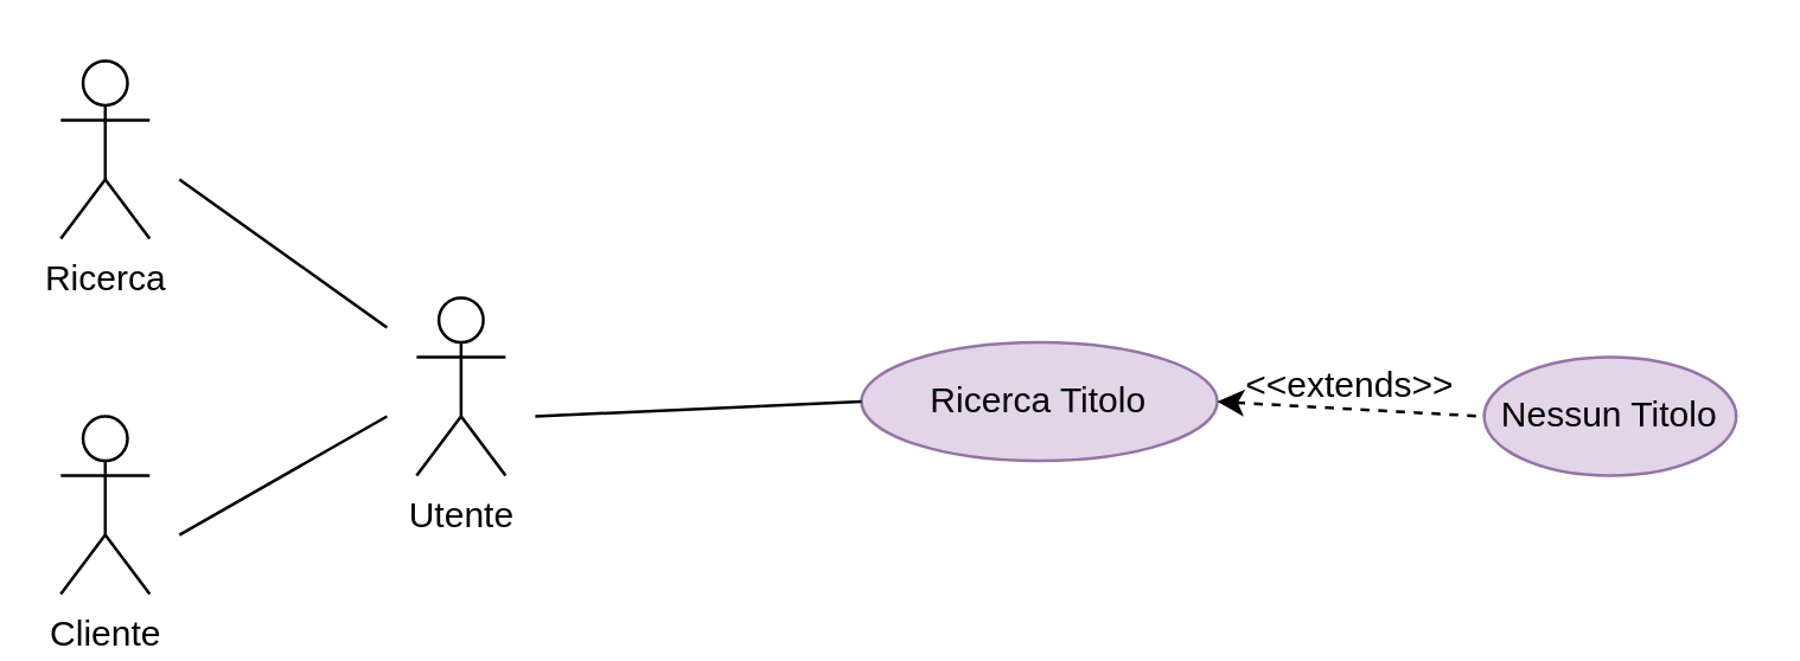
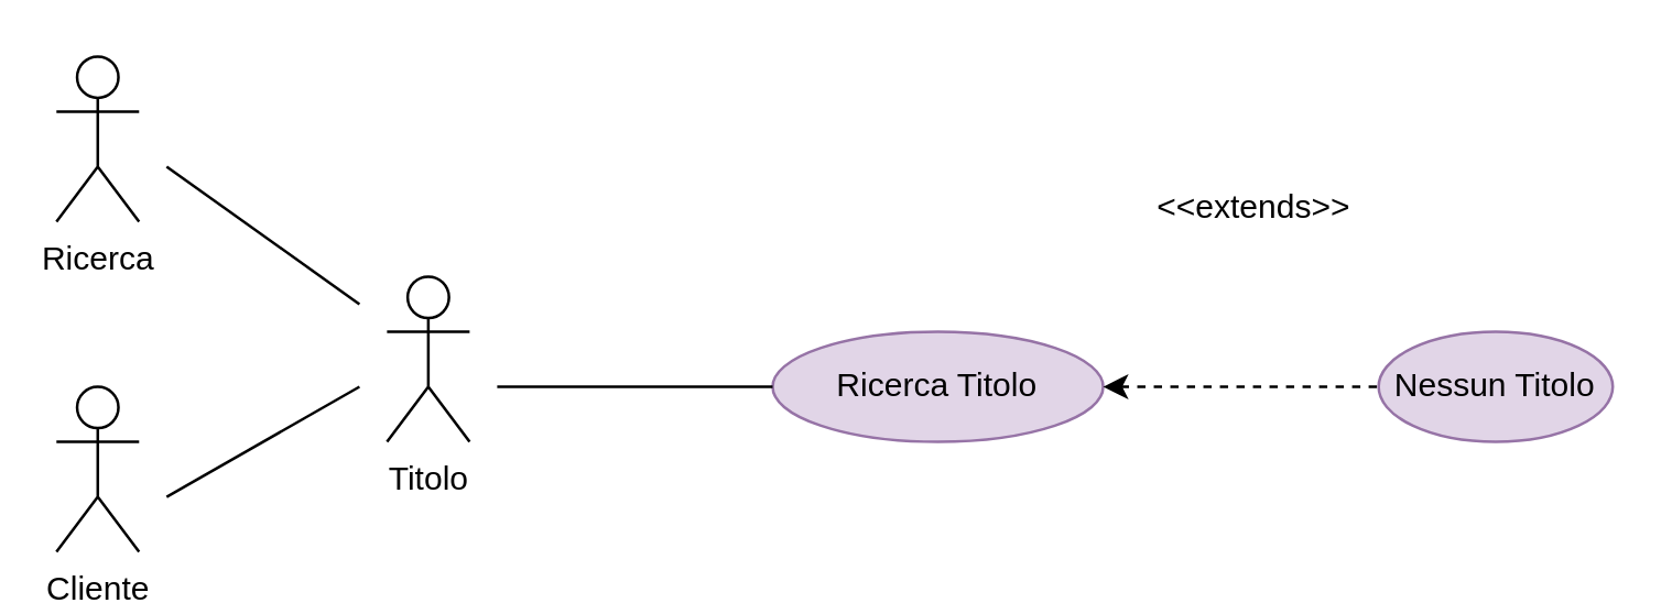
  <mxCell id="0" />
  <mxCell id="1" parent="0" />
  <mxCell id="2" value="Ricerca" style="shape=umlActor;verticalLabelPosition=bottom;verticalAlign=top;html=1;outlineConnect=0;" parent="1" vertex="1"><mxGeometry x="20" y="20" width="30" height="60" as="geometry" /></mxCell>
  <mxCell id="3" value="Cliente" style="shape=umlActor;verticalLabelPosition=bottom;verticalAlign=top;html=1;outlineConnect=0;" parent="1" vertex="1"><mxGeometry x="20" y="140" width="30" height="60" as="geometry" /></mxCell>
- <mxCell id="4" value="Utente" style="shape=umlActor;verticalLabelPosition=bottom;verticalAlign=top;html=1;outlineConnect=0;" parent="1" vertex="1"><mxGeometry x="140" y="100" width="30" height="60" as="geometry" /></mxCell>
- <mxCell id="5" value="Ricerca Titolo" style="ellipse;whiteSpace=wrap;html=1;fillColor=#e1d5e7;strokeColor=#9673a6;" parent="1" vertex="1"><mxGeometry x="290" y="115" width="120" height="40" as="geometry" /></mxCell>
+ <mxCell id="4" value="Titolo" style="shape=umlActor;verticalLabelPosition=bottom;verticalAlign=top;html=1;outlineConnect=0;" parent="1" vertex="1"><mxGeometry x="140" y="100" width="30" height="60" as="geometry" /></mxCell>
+ <mxCell id="5" value="Ricerca Titolo" style="ellipse;whiteSpace=wrap;html=1;fillColor=#e1d5e7;strokeColor=#9673a6;" parent="1" vertex="1"><mxGeometry x="280" y="120" width="120" height="40" as="geometry" /></mxCell>
  <mxCell id="6" value="" style="endArrow=none;html=1;rounded=0;" parent="1" edge="1"><mxGeometry width="50" height="50" relative="1" as="geometry"><mxPoint x="60" y="60" as="sourcePoint" /><mxPoint x="130" y="110" as="targetPoint" /></mxGeometry></mxCell>
  <mxCell id="7" value="" style="endArrow=none;html=1;rounded=0;" parent="1" edge="1"><mxGeometry width="50" height="50" relative="1" as="geometry"><mxPoint x="60" y="180" as="sourcePoint" /><mxPoint x="130" y="140" as="targetPoint" /></mxGeometry></mxCell>
  <mxCell id="8" value="" style="endArrow=none;html=1;rounded=0;entryX=0;entryY=0.5;entryDx=0;entryDy=0;" parent="1" target="5" edge="1"><mxGeometry width="50" height="50" relative="1" as="geometry"><mxPoint x="180" y="140" as="sourcePoint" /><mxPoint x="240" y="10" as="targetPoint" /></mxGeometry></mxCell>
  <mxCell id="9" value="Nessun Titolo" style="ellipse;whiteSpace=wrap;html=1;fillColor=#e1d5e7;strokeColor=#9673a6;" parent="1" vertex="1"><mxGeometry x="500" y="120" width="85" height="40" as="geometry" /></mxCell>
  <mxCell id="10" value="" style="endArrow=none;dashed=1;html=1;rounded=0;startArrow=classic;startFill=1;entryX=0;entryY=0.5;entryDx=0;entryDy=0;exitX=1;exitY=0.5;exitDx=0;exitDy=0;" parent="1" source="5" target="9" edge="1"><mxGeometry width="50" height="50" relative="1" as="geometry"><mxPoint x="290" y="340" as="sourcePoint" /><mxPoint x="340" y="290" as="targetPoint" /></mxGeometry></mxCell>
- <mxCell id="11" value="&amp;lt;&amp;lt;extends&amp;gt;&amp;gt;" style="text;html=1;strokeColor=none;fillColor=none;align=center;verticalAlign=middle;whiteSpace=wrap;rounded=0;" parent="1" vertex="1"><mxGeometry x="420" y="115" width="70" height="30" as="geometry" /></mxCell>
+ <mxCell id="11" value="&amp;lt;&amp;lt;extends&amp;gt;&amp;gt;" style="text;html=1;strokeColor=none;fillColor=none;align=center;verticalAlign=middle;whiteSpace=wrap;rounded=0;" parent="1" vertex="1"><mxGeometry x="420" y="60" width="70" height="30" as="geometry" /></mxCell>
